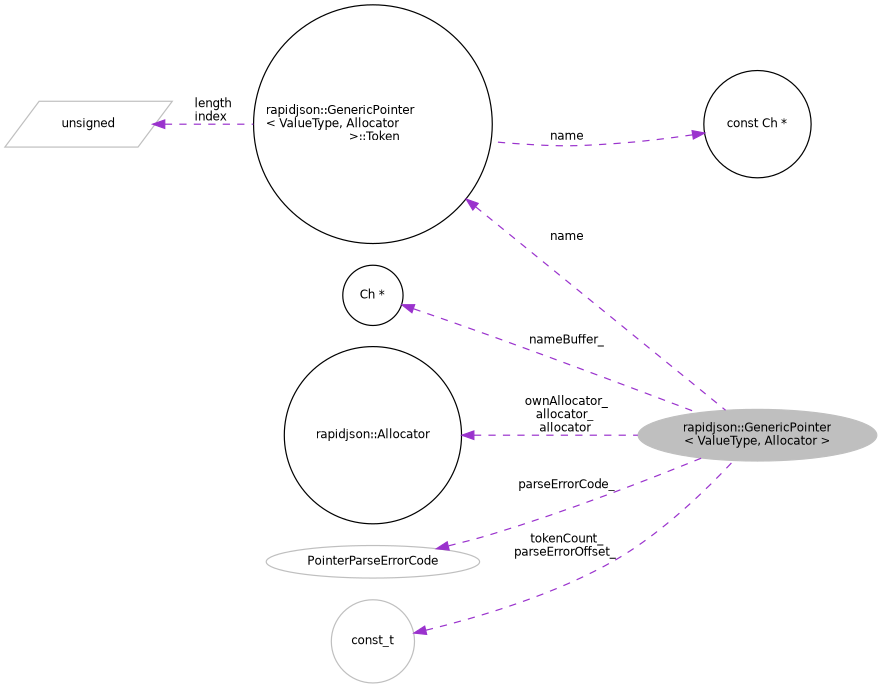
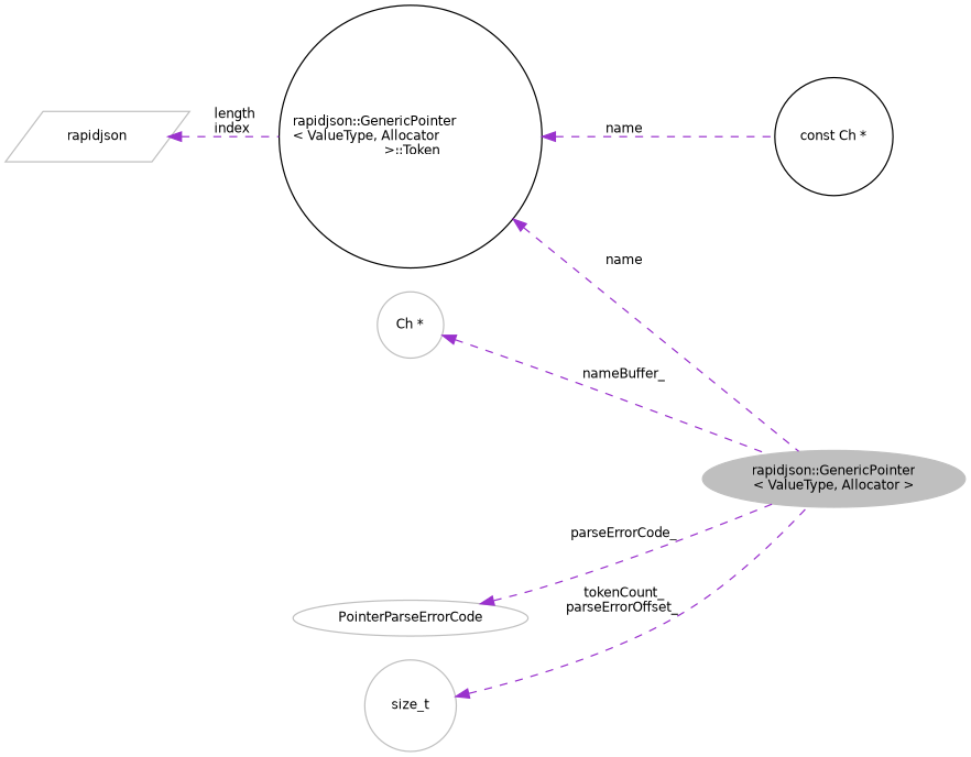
  digraph {
    rankdir=LR
    node [color=grey75 fillcolor=white fontname=Helvetica fontsize=10 shape=circle style=filled]
    edge [color=darkorchid3 dir=back fontname=Helvetica fontsize=10 labelfontname=Helvetica labelfontsize=10 style=dashed]
    n1 [fillcolor=grey75 fontcolor=black height=0.2 label="rapidjson::GenericPointer\l\< ValueType, Allocator \>" shape=ellipse width=0.4]
    n2 [color=black height=0.2 label="rapidjson::GenericPointer\l\< ValueType, Allocator\l \>::Token" width=0.4]
    n3 [color=black height=0.2 label="const Ch *" width=0.4]
-   n4 [height=0.2 label=unsigned shape=parallelogram width=0.4]
-   n5 [color=black height=0.2 label="Ch *" width=0.4]
-   n6 [color=black height=0.2 label="rapidjson::Allocator" width=0.4]
+   n4 [height=0.2 label=rapidjson shape=parallelogram width=0.4]
+   n5 [height=0.2 label="Ch *" width=0.4]
    n7 [height=0.2 label=PointerParseErrorCode shape=ellipse width=0.4]
-   n8 [height=0.2 label=const_t width=0.4]
+   n8 [height=0.2 label=size_t width=0.4]
    n2 -> n1 [label=" name"]
-   n3 -> n2 [label=" name"]
+   n2 -> n3 [label=" name"]
    n4 -> n2 [label=" length\nindex"]
    n5 -> n1 [label=" nameBuffer_"]
-   n6 -> n1 [label=" ownAllocator_\nallocator_\nallocator"]
    n7 -> n1 [label=" parseErrorCode_"]
    n8 -> n1 [label=" tokenCount_\nparseErrorOffset_"]
  }
